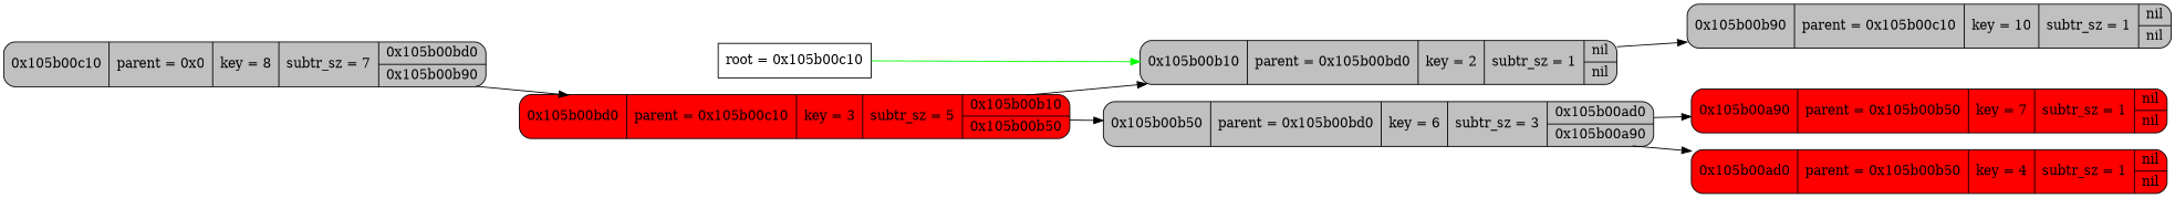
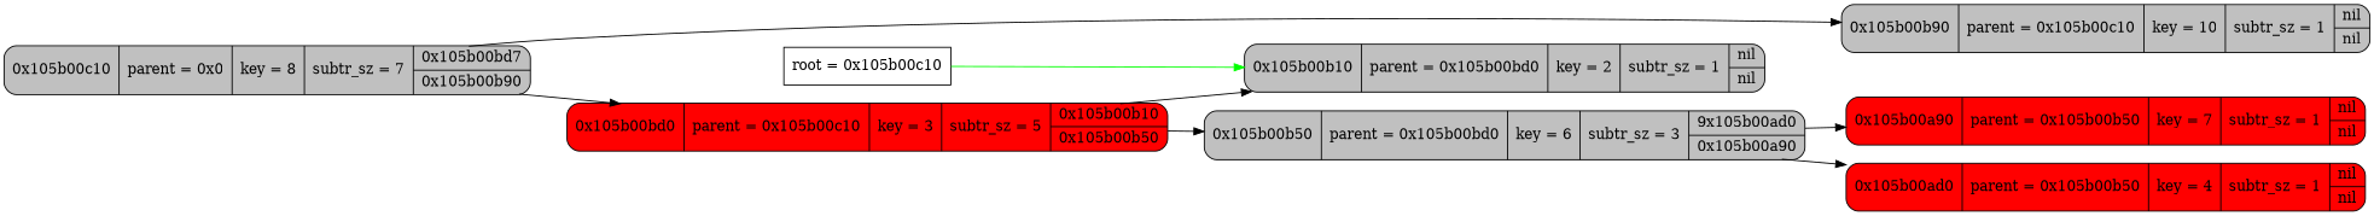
  digraph {
    rankdir=LR
    node [shape=Mrecord fillcolor=grey style=filled]
    n1 [label="{root = 0x105b00c10}" shape=record fillcolor="" style=""]
    n2 [label="{{0x105b00b10} | {parent =  0x105b00bd0} | {key = 2} | {subtr_sz = 1} | {nil | nil}}"]
-   n3 [label="{{0x105b00c10} | {parent =  0x0} | {key = 8} | {subtr_sz = 7} | {0x105b00bd0| 0x105b00b90}}"]
+   n3 [label="{{0x105b00c10} | {parent =  0x0} | {key = 8} | {subtr_sz = 7} | {0x105b00bd7| 0x105b00b90}}"]
    n4 [fillcolor=red label="{{0x105b00bd0} | {parent =  0x105b00c10} | {key = 3} | {subtr_sz = 5} | {0x105b00b10| 0x105b00b50}}"]
    n5 [label="{{0x105b00b90} | {parent =  0x105b00c10} | {key = 10} | {subtr_sz = 1} | {nil | nil}}"]
-   n6 [label="{{0x105b00b50} | {parent =  0x105b00bd0} | {key = 6} | {subtr_sz = 3} | {0x105b00ad0| 0x105b00a90}}"]
+   n6 [label="{{0x105b00b50} | {parent =  0x105b00bd0} | {key = 6} | {subtr_sz = 3} | {9x105b00ad0| 0x105b00a90}}"]
    n7 [fillcolor=red label="{{0x105b00ad0} | {parent =  0x105b00b50} | {key = 4} | {subtr_sz = 1} | {nil | nil}}"]
    n8 [fillcolor=red label="{{0x105b00a90} | {parent =  0x105b00b50} | {key = 7} | {subtr_sz = 1} | {nil | nil}}"]
    n1 -> n2 [color=green]
    n3 -> n4
-   n2 -> n5
+   n3 -> n5
    n4 -> n2
    n4 -> n6
    n6 -> n7
    n6 -> n8
  }
